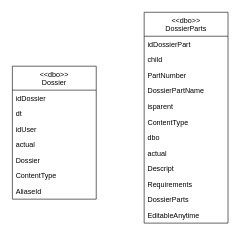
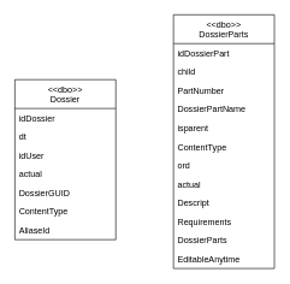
  <mxCell id="0" />
  <mxCell id="1" parent="0" />
  <mxCell id="2" value="&lt;&lt;dbo&gt;&gt;&#10;Dossier" style="swimlane;fontStyle=0;childLayout=stackLayout;horizontal=1;startSize=40;fillColor=none;horizontalStack=0;resizeParent=1;resizeParentMax=0;resizeLast=0;collapsible=1;marginBottom=0;" vertex="1" parent="1"><mxGeometry x="20" y="110" width="140" height="222" as="geometry" /></mxCell>
  <mxCell id="3" value="idDossier" style="text;strokeColor=none;fillColor=none;align=left;verticalAlign=top;spacingLeft=4;spacingRight=4;overflow=hidden;rotatable=0;points=[[0,0.5],[1,0.5]];portConstraint=eastwest;" vertex="1" parent="2"><mxGeometry y="40" width="140" height="26" as="geometry" /></mxCell>
  <mxCell id="4" value="dt" style="text;strokeColor=none;fillColor=none;align=left;verticalAlign=top;spacingLeft=4;spacingRight=4;overflow=hidden;rotatable=0;points=[[0,0.5],[1,0.5]];portConstraint=eastwest;" vertex="1" parent="2"><mxGeometry y="66" width="140" height="26" as="geometry" /></mxCell>
  <mxCell id="5" value="idUser" style="text;strokeColor=none;fillColor=none;align=left;verticalAlign=top;spacingLeft=4;spacingRight=4;overflow=hidden;rotatable=0;points=[[0,0.5],[1,0.5]];portConstraint=eastwest;" vertex="1" parent="2"><mxGeometry y="92" width="140" height="26" as="geometry" /></mxCell>
  <mxCell id="6" value="actual" style="text;strokeColor=none;fillColor=none;align=left;verticalAlign=top;spacingLeft=4;spacingRight=4;overflow=hidden;rotatable=0;points=[[0,0.5],[1,0.5]];portConstraint=eastwest;" vertex="1" parent="2"><mxGeometry y="118" width="140" height="26" as="geometry" /></mxCell>
- <mxCell id="7" value="Dossier" style="text;strokeColor=none;fillColor=none;align=left;verticalAlign=top;spacingLeft=4;spacingRight=4;overflow=hidden;rotatable=0;points=[[0,0.5],[1,0.5]];portConstraint=eastwest;" vertex="1" parent="2"><mxGeometry y="144" width="140" height="26" as="geometry" /></mxCell>
+ <mxCell id="7" value="DossierGUID" style="text;strokeColor=none;fillColor=none;align=left;verticalAlign=top;spacingLeft=4;spacingRight=4;overflow=hidden;rotatable=0;points=[[0,0.5],[1,0.5]];portConstraint=eastwest;" vertex="1" parent="2"><mxGeometry y="144" width="140" height="26" as="geometry" /></mxCell>
  <mxCell id="8" value="ContentType" style="text;strokeColor=none;fillColor=none;align=left;verticalAlign=top;spacingLeft=4;spacingRight=4;overflow=hidden;rotatable=0;points=[[0,0.5],[1,0.5]];portConstraint=eastwest;" vertex="1" parent="2"><mxGeometry y="170" width="140" height="26" as="geometry" /></mxCell>
  <mxCell id="9" value="AliaseId" style="text;strokeColor=none;fillColor=none;align=left;verticalAlign=top;spacingLeft=4;spacingRight=4;overflow=hidden;rotatable=0;points=[[0,0.5],[1,0.5]];portConstraint=eastwest;" vertex="1" parent="2"><mxGeometry y="196" width="140" height="26" as="geometry" /></mxCell>
  <mxCell id="10" value="&lt;&lt;dbo&gt;&gt;&#10;DossierParts" style="swimlane;fontStyle=0;childLayout=stackLayout;horizontal=1;startSize=40;fillColor=none;horizontalStack=0;resizeParent=1;resizeParentMax=0;resizeLast=0;collapsible=1;marginBottom=0;" vertex="1" parent="1"><mxGeometry x="240" y="20" width="140" height="352" as="geometry" /></mxCell>
  <mxCell id="11" value="idDossierPart" style="text;strokeColor=none;fillColor=none;align=left;verticalAlign=top;spacingLeft=4;spacingRight=4;overflow=hidden;rotatable=0;points=[[0,0.5],[1,0.5]];portConstraint=eastwest;" vertex="1" parent="10"><mxGeometry y="40" width="140" height="26" as="geometry" /></mxCell>
  <mxCell id="12" value="child" style="text;strokeColor=none;fillColor=none;align=left;verticalAlign=top;spacingLeft=4;spacingRight=4;overflow=hidden;rotatable=0;points=[[0,0.5],[1,0.5]];portConstraint=eastwest;" vertex="1" parent="10"><mxGeometry y="66" width="140" height="26" as="geometry" /></mxCell>
  <mxCell id="13" value="PartNumber" style="text;strokeColor=none;fillColor=none;align=left;verticalAlign=top;spacingLeft=4;spacingRight=4;overflow=hidden;rotatable=0;points=[[0,0.5],[1,0.5]];portConstraint=eastwest;" vertex="1" parent="10"><mxGeometry y="92" width="140" height="26" as="geometry" /></mxCell>
  <mxCell id="14" value="DossierPartName" style="text;strokeColor=none;fillColor=none;align=left;verticalAlign=top;spacingLeft=4;spacingRight=4;overflow=hidden;rotatable=0;points=[[0,0.5],[1,0.5]];portConstraint=eastwest;" vertex="1" parent="10"><mxGeometry y="118" width="140" height="26" as="geometry" /></mxCell>
  <mxCell id="15" value="isparent" style="text;strokeColor=none;fillColor=none;align=left;verticalAlign=top;spacingLeft=4;spacingRight=4;overflow=hidden;rotatable=0;points=[[0,0.5],[1,0.5]];portConstraint=eastwest;" vertex="1" parent="10"><mxGeometry y="144" width="140" height="26" as="geometry" /></mxCell>
  <mxCell id="16" value="ContentType" style="text;strokeColor=none;fillColor=none;align=left;verticalAlign=top;spacingLeft=4;spacingRight=4;overflow=hidden;rotatable=0;points=[[0,0.5],[1,0.5]];portConstraint=eastwest;" vertex="1" parent="10"><mxGeometry y="170" width="140" height="26" as="geometry" /></mxCell>
- <mxCell id="17" value="dbo" style="text;strokeColor=none;fillColor=none;align=left;verticalAlign=top;spacingLeft=4;spacingRight=4;overflow=hidden;rotatable=0;points=[[0,0.5],[1,0.5]];portConstraint=eastwest;" vertex="1" parent="10"><mxGeometry y="196" width="140" height="26" as="geometry" /></mxCell>
+ <mxCell id="17" value="ord" style="text;strokeColor=none;fillColor=none;align=left;verticalAlign=top;spacingLeft=4;spacingRight=4;overflow=hidden;rotatable=0;points=[[0,0.5],[1,0.5]];portConstraint=eastwest;" vertex="1" parent="10"><mxGeometry y="196" width="140" height="26" as="geometry" /></mxCell>
  <mxCell id="18" value="actual" style="text;strokeColor=none;fillColor=none;align=left;verticalAlign=top;spacingLeft=4;spacingRight=4;overflow=hidden;rotatable=0;points=[[0,0.5],[1,0.5]];portConstraint=eastwest;" vertex="1" parent="10"><mxGeometry y="222" width="140" height="26" as="geometry" /></mxCell>
  <mxCell id="19" value="Descript" style="text;strokeColor=none;fillColor=none;align=left;verticalAlign=top;spacingLeft=4;spacingRight=4;overflow=hidden;rotatable=0;points=[[0,0.5],[1,0.5]];portConstraint=eastwest;" vertex="1" parent="10"><mxGeometry y="248" width="140" height="26" as="geometry" /></mxCell>
  <mxCell id="20" value="Requirements" style="text;strokeColor=none;fillColor=none;align=left;verticalAlign=top;spacingLeft=4;spacingRight=4;overflow=hidden;rotatable=0;points=[[0,0.5],[1,0.5]];portConstraint=eastwest;" vertex="1" parent="10"><mxGeometry y="274" width="140" height="26" as="geometry" /></mxCell>
  <mxCell id="21" value="DossierParts" style="text;strokeColor=none;fillColor=none;align=left;verticalAlign=top;spacingLeft=4;spacingRight=4;overflow=hidden;rotatable=0;points=[[0,0.5],[1,0.5]];portConstraint=eastwest;" vertex="1" parent="10"><mxGeometry y="300" width="140" height="26" as="geometry" /></mxCell>
  <mxCell id="22" value="EditableAnytime" style="text;strokeColor=none;fillColor=none;align=left;verticalAlign=top;spacingLeft=4;spacingRight=4;overflow=hidden;rotatable=0;points=[[0,0.5],[1,0.5]];portConstraint=eastwest;" vertex="1" parent="10"><mxGeometry y="326" width="140" height="26" as="geometry" /></mxCell>
